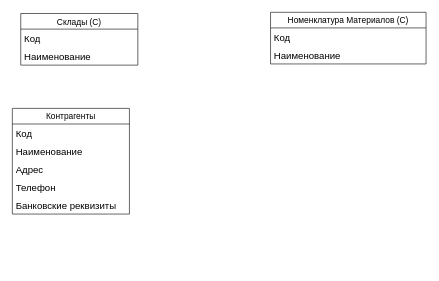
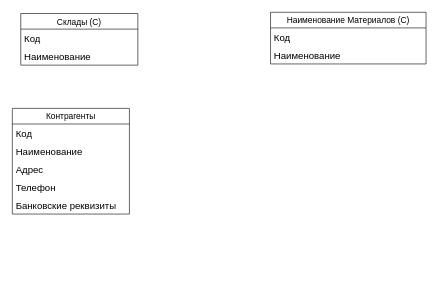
  <mxCell id="0" />
  <mxCell id="1" parent="0" />
  <mxCell id="2" value="Склады (С)" style="swimlane;fontStyle=0;childLayout=stackLayout;horizontal=1;startSize=26;horizontalStack=0;resizeParent=1;resizeParentMax=0;resizeLast=0;collapsible=1;marginBottom=0;align=center;fontSize=14;" vertex="1" parent="1"><mxGeometry x="34" y="22" width="195" height="86" as="geometry"><mxRectangle x="-71" y="8" width="86" height="29" as="alternateBounds" /></mxGeometry></mxCell>
  <mxCell id="3" value="Код" style="text;strokeColor=none;fillColor=none;spacingLeft=4;spacingRight=4;overflow=hidden;rotatable=0;points=[[0,0.5],[1,0.5]];portConstraint=eastwest;fontSize=16;whiteSpace=wrap;html=1;" vertex="1" parent="2"><mxGeometry y="26" width="195" height="30" as="geometry" /></mxCell>
  <mxCell id="4" value="Наименование" style="text;strokeColor=none;fillColor=none;spacingLeft=4;spacingRight=4;overflow=hidden;rotatable=0;points=[[0,0.5],[1,0.5]];portConstraint=eastwest;fontSize=16;whiteSpace=wrap;html=1;" vertex="1" parent="2"><mxGeometry y="56" width="195" height="30" as="geometry" /></mxCell>
- <mxCell id="5" value="Номенклатура Материалов (С)" style="swimlane;fontStyle=0;childLayout=stackLayout;horizontal=1;startSize=26;horizontalStack=0;resizeParent=1;resizeParentMax=0;resizeLast=0;collapsible=1;marginBottom=0;align=center;fontSize=14;" vertex="1" parent="1"><mxGeometry x="450" y="20" width="259" height="86" as="geometry" /></mxCell>
+ <mxCell id="5" value="Наименование Материалов (С)" style="swimlane;fontStyle=0;childLayout=stackLayout;horizontal=1;startSize=26;horizontalStack=0;resizeParent=1;resizeParentMax=0;resizeLast=0;collapsible=1;marginBottom=0;align=center;fontSize=14;" vertex="1" parent="1"><mxGeometry x="450" y="20" width="259" height="86" as="geometry" /></mxCell>
  <mxCell id="6" value="Код" style="text;strokeColor=none;fillColor=none;spacingLeft=4;spacingRight=4;overflow=hidden;rotatable=0;points=[[0,0.5],[1,0.5]];portConstraint=eastwest;fontSize=16;whiteSpace=wrap;html=1;" vertex="1" parent="5"><mxGeometry y="26" width="259" height="30" as="geometry" /></mxCell>
  <mxCell id="7" value="Наименование" style="text;strokeColor=none;fillColor=none;spacingLeft=4;spacingRight=4;overflow=hidden;rotatable=0;points=[[0,0.5],[1,0.5]];portConstraint=eastwest;fontSize=16;whiteSpace=wrap;html=1;" vertex="1" parent="5"><mxGeometry y="56" width="259" height="30" as="geometry" /></mxCell>
  <mxCell id="8" value="" style="shape=tableRow;horizontal=0;startSize=0;swimlaneHead=0;swimlaneBody=0;fillColor=none;collapsible=0;dropTarget=0;points=[[0,0.5],[1,0.5]];portConstraint=eastwest;top=0;left=0;right=0;bottom=0;fontSize=16;" vertex="1" parent="1"><mxGeometry y="416" width="306" height="30" as="geometry" x="105" /></mxCell>
  <mxCell id="9" value="Контрагенты" style="swimlane;fontStyle=0;childLayout=stackLayout;horizontal=1;startSize=26;horizontalStack=0;resizeParent=1;resizeParentMax=0;resizeLast=0;collapsible=1;marginBottom=0;align=center;fontSize=14;" vertex="1" parent="1"><mxGeometry x="20" y="180" width="195" height="176" as="geometry"><mxRectangle x="-71" y="8" width="86" height="29" as="alternateBounds" /></mxGeometry></mxCell>
  <mxCell id="10" value="Код" style="text;strokeColor=none;fillColor=none;spacingLeft=4;spacingRight=4;overflow=hidden;rotatable=0;points=[[0,0.5],[1,0.5]];portConstraint=eastwest;fontSize=16;whiteSpace=wrap;html=1;" vertex="1" parent="9"><mxGeometry y="26" width="195" height="30" as="geometry" /></mxCell>
  <mxCell id="11" value="Наименование" style="text;strokeColor=none;fillColor=none;spacingLeft=4;spacingRight=4;overflow=hidden;rotatable=0;points=[[0,0.5],[1,0.5]];portConstraint=eastwest;fontSize=16;whiteSpace=wrap;html=1;" vertex="1" parent="9"><mxGeometry y="56" width="195" height="30" as="geometry" /></mxCell>
  <mxCell id="12" value="Адрес" style="text;strokeColor=none;fillColor=none;spacingLeft=4;spacingRight=4;overflow=hidden;rotatable=0;points=[[0,0.5],[1,0.5]];portConstraint=eastwest;fontSize=16;whiteSpace=wrap;html=1;" vertex="1" parent="9"><mxGeometry y="86" width="195" height="30" as="geometry" /></mxCell>
  <mxCell id="13" value="Телефон" style="text;strokeColor=none;fillColor=none;spacingLeft=4;spacingRight=4;overflow=hidden;rotatable=0;points=[[0,0.5],[1,0.5]];portConstraint=eastwest;fontSize=16;whiteSpace=wrap;html=1;" vertex="1" parent="9"><mxGeometry y="116" width="195" height="30" as="geometry" /></mxCell>
  <mxCell id="14" value="Банковские реквизиты" style="text;strokeColor=none;fillColor=none;spacingLeft=4;spacingRight=4;overflow=hidden;rotatable=0;points=[[0,0.5],[1,0.5]];portConstraint=eastwest;fontSize=16;whiteSpace=wrap;html=1;" vertex="1" parent="9"><mxGeometry y="146" width="195" height="30" as="geometry" /></mxCell>
